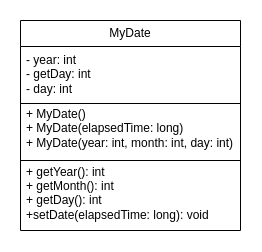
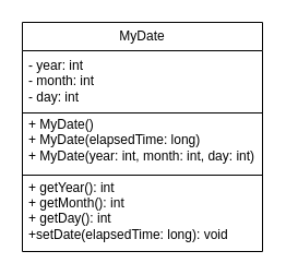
  <mxCell id="0" />
  <mxCell id="1" parent="0" />
  <mxCell id="2" value="MyDate" style="swimlane;fontStyle=0;childLayout=stackLayout;horizontal=1;startSize=26;fillColor=none;horizontalStack=0;resizeParent=1;resizeParentMax=0;resizeLast=0;collapsible=1;marginBottom=0;whiteSpace=wrap;html=1;" vertex="1" parent="1"><mxGeometry x="20" y="20" width="220" height="210" as="geometry" /></mxCell>
- <mxCell id="3" value="- year: int&lt;div&gt;- getDay: int&lt;/div&gt;&lt;div&gt;- day: int&lt;/div&gt;" style="text;strokeColor=none;fillColor=none;align=left;verticalAlign=top;spacingLeft=4;spacingRight=4;overflow=hidden;rotatable=0;points=[[0,0.5],[1,0.5]];portConstraint=eastwest;whiteSpace=wrap;html=1;" vertex="1" parent="2"><mxGeometry y="26" width="220" height="54" as="geometry" /></mxCell>
+ <mxCell id="3" value="- year: int&lt;div&gt;- month: int&lt;/div&gt;&lt;div&gt;- day: int&lt;/div&gt;" style="text;strokeColor=none;fillColor=none;align=left;verticalAlign=top;spacingLeft=4;spacingRight=4;overflow=hidden;rotatable=0;points=[[0,0.5],[1,0.5]];portConstraint=eastwest;whiteSpace=wrap;html=1;" vertex="1" parent="2"><mxGeometry y="26" width="220" height="54" as="geometry" /></mxCell>
  <mxCell id="4" value="" style="endArrow=none;html=1;rounded=0;" edge="1" parent="2"><mxGeometry width="50" height="50" relative="1" as="geometry"><mxPoint y="83" as="sourcePoint" /><mxPoint x="220" y="83" as="targetPoint" /></mxGeometry></mxCell>
  <mxCell id="5" value="" style="endArrow=none;html=1;rounded=0;" edge="1" parent="2"><mxGeometry width="50" height="50" relative="1" as="geometry"><mxPoint y="140" as="sourcePoint" /><mxPoint x="220" y="140" as="targetPoint" /></mxGeometry></mxCell>
  <mxCell id="6" value="+ MyDate()&lt;div&gt;+ MyDate(elapsedTime: long)&lt;/div&gt;&lt;div&gt;+ MyDate(year: int, month: int, day: int)&lt;/div&gt;&lt;div&gt;&lt;br&gt;&lt;/div&gt;&lt;div&gt;+ getYear(): int&lt;/div&gt;&lt;div&gt;+ getMonth(): int&lt;/div&gt;&lt;div&gt;+ getDay(): int&lt;/div&gt;&lt;div&gt;+setDate(elapsedTime: long): void&lt;/div&gt;&lt;div&gt;&lt;br&gt;&lt;/div&gt;" style="text;strokeColor=none;fillColor=none;align=left;verticalAlign=top;spacingLeft=4;spacingRight=4;overflow=hidden;rotatable=0;points=[[0,0.5],[1,0.5]];portConstraint=eastwest;whiteSpace=wrap;html=1;" vertex="1" parent="2"><mxGeometry y="80" width="220" height="130" as="geometry" /></mxCell>
